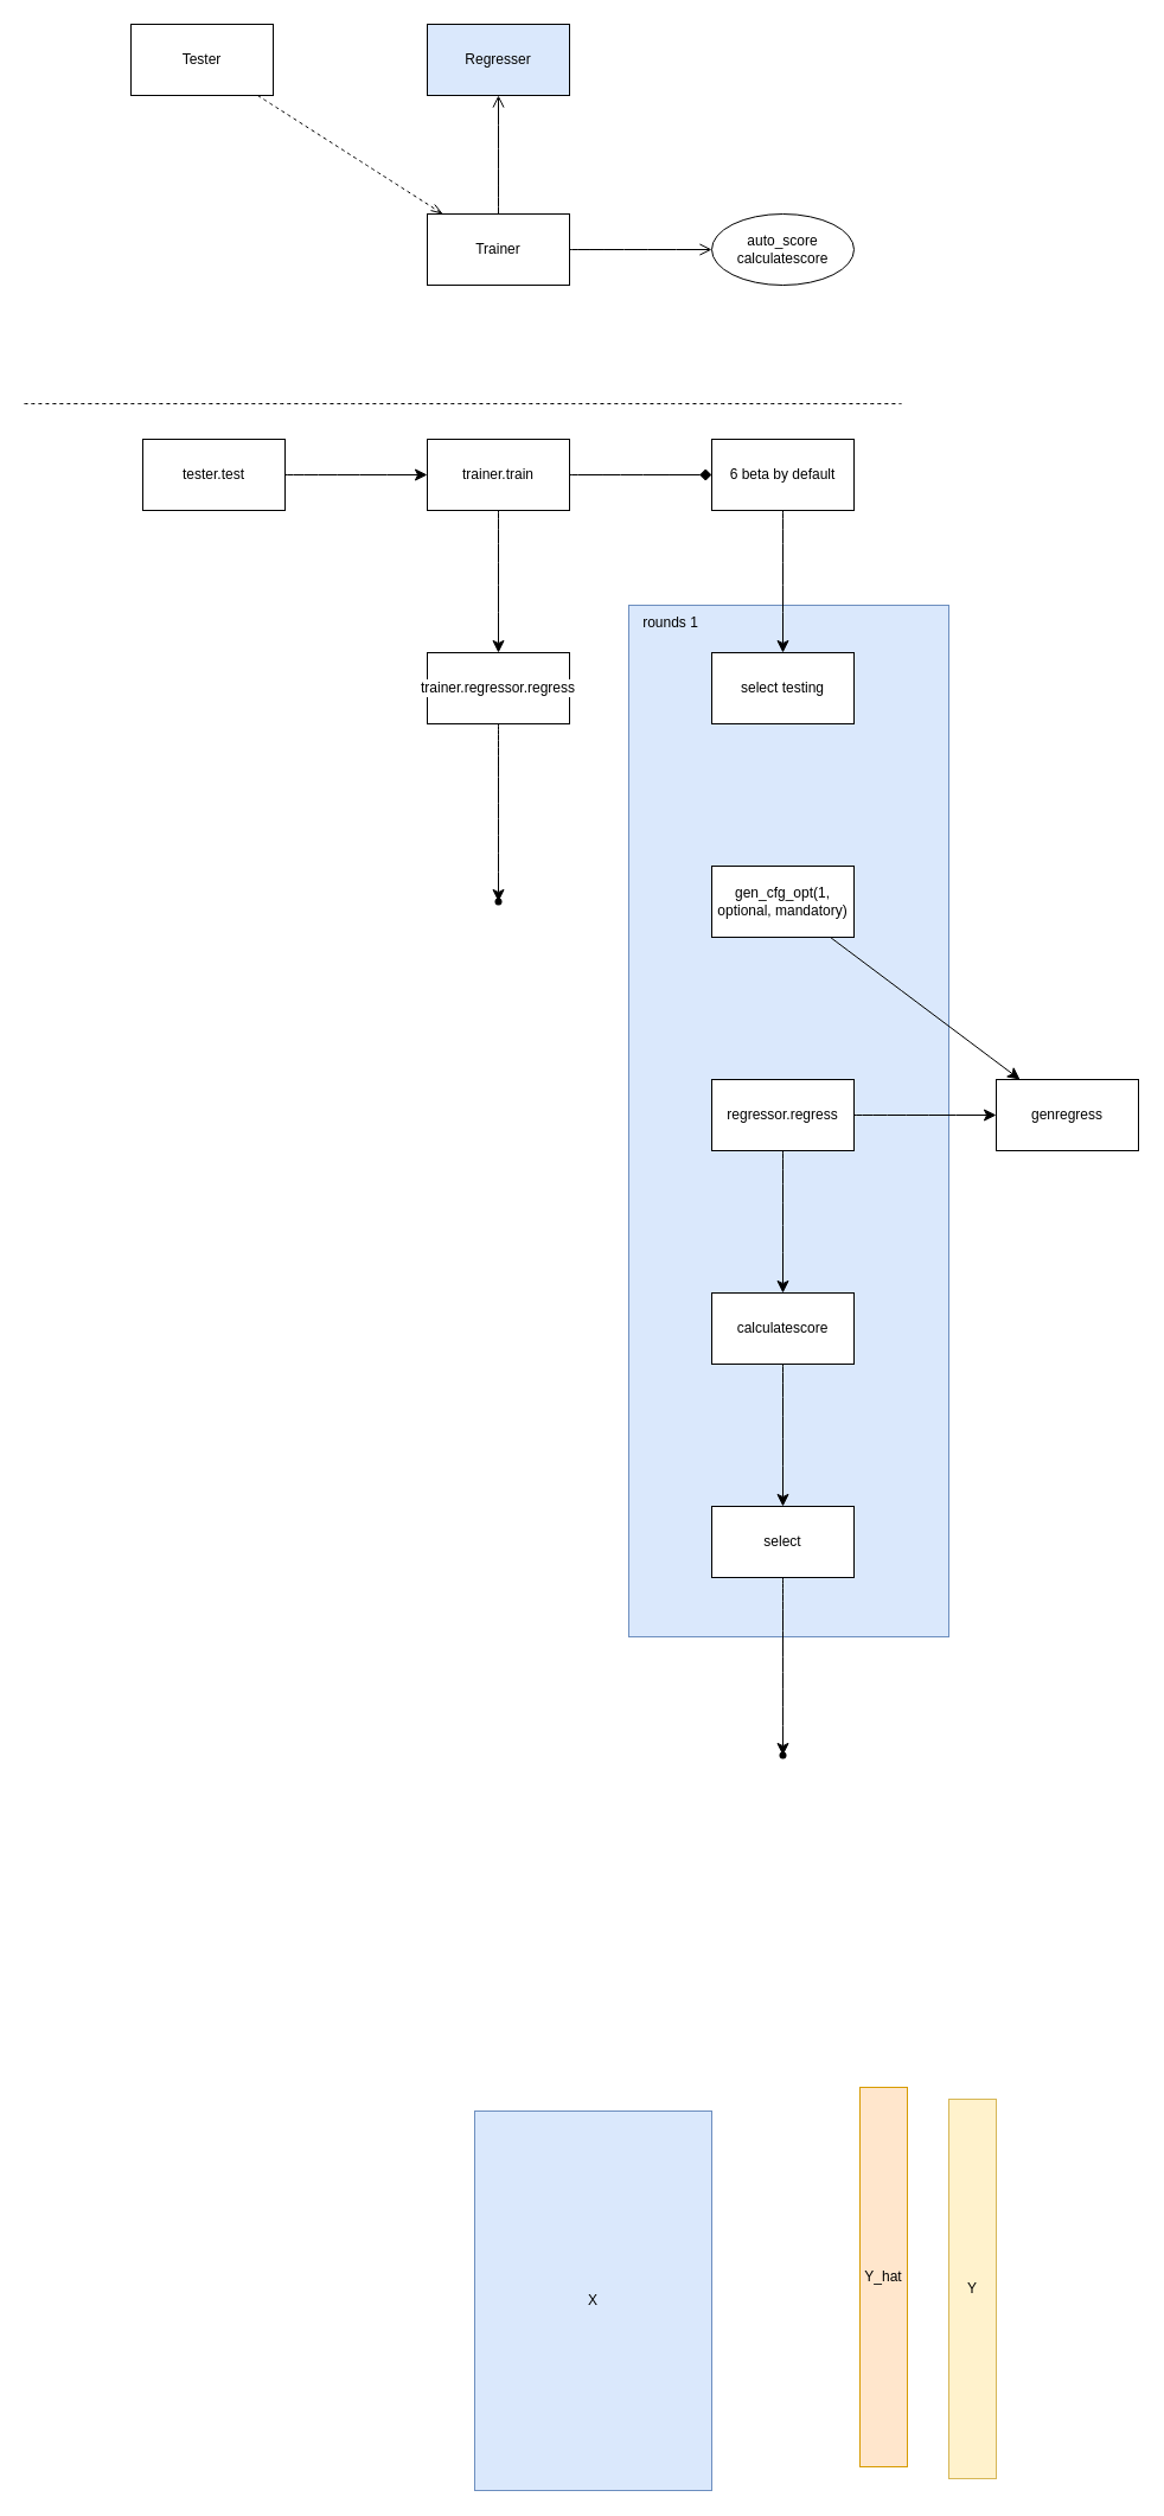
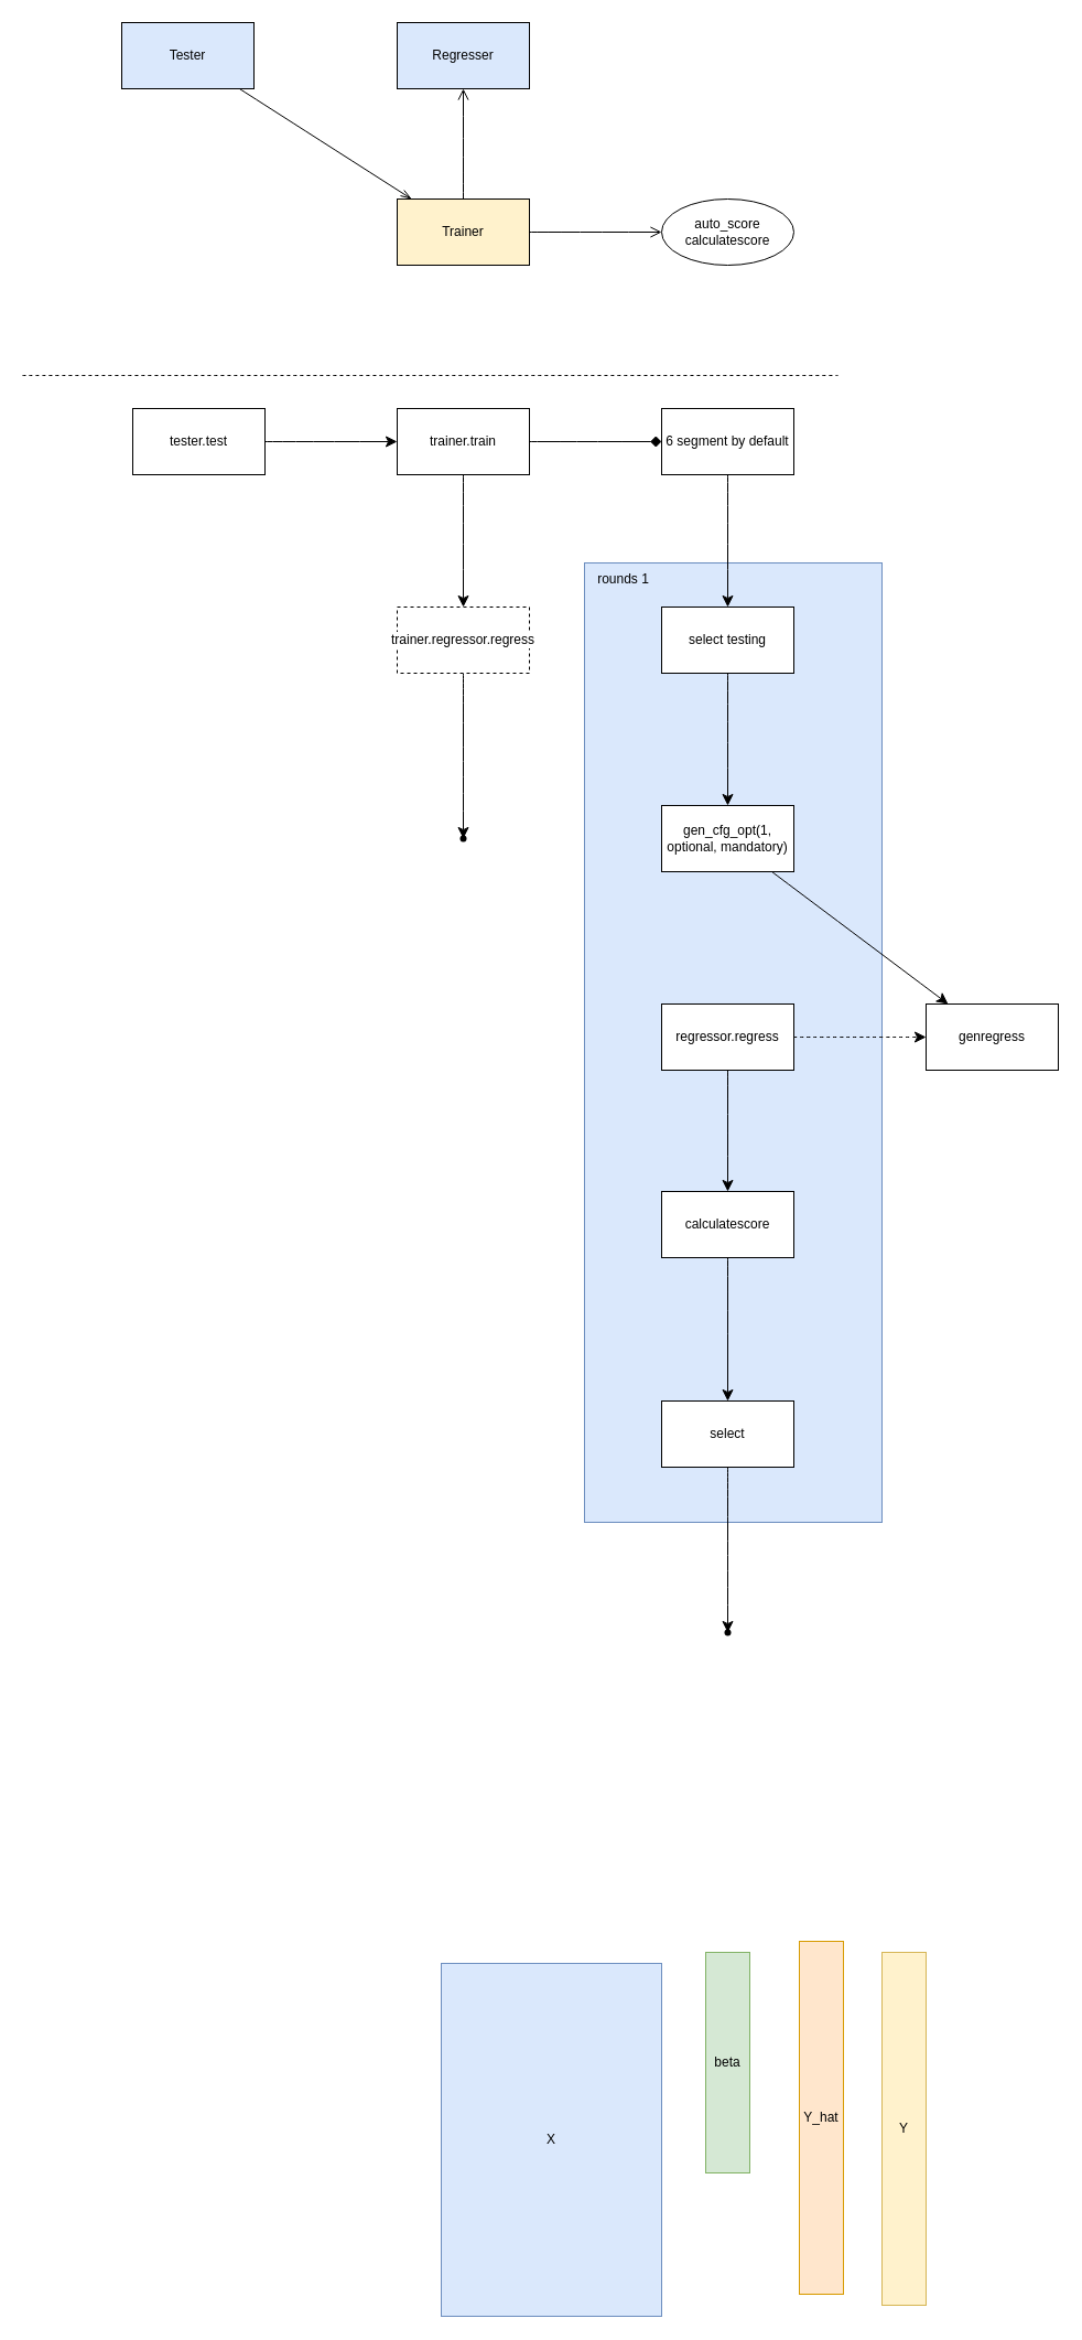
  <mxCell id="0" />
  <mxCell id="1" parent="0" />
  <mxCell id="2" value="" style="rounded=0;whiteSpace=wrap;html=1;strokeColor=#6c8ebf;align=center;verticalAlign=middle;fontFamily=Helvetica;fontSize=12;fillColor=#dae8fc;" vertex="1" parent="1"><mxGeometry x="530" y="510" width="270" height="870" as="geometry" /></mxCell>
  <mxCell id="3" value="Regresser" style="rounded=0;whiteSpace=wrap;html=1;fillColor=#dae8fc;" vertex="1" parent="1"><mxGeometry x="360" y="20" width="120" height="60" as="geometry" /></mxCell>
  <mxCell id="4" style="edgeStyle=none;curved=1;rounded=0;orthogonalLoop=1;jettySize=auto;html=1;fontSize=12;startSize=8;endSize=8;endArrow=open;endFill=0;" edge="1" parent="1" source="6" target="3"><mxGeometry relative="1" as="geometry" /></mxCell>
  <mxCell id="5" value="" style="edgeStyle=none;curved=1;rounded=0;orthogonalLoop=1;jettySize=auto;html=1;fontSize=12;startSize=8;endSize=8;endArrow=open;endFill=0;" edge="1" parent="1" source="6" target="7"><mxGeometry relative="1" as="geometry" /></mxCell>
- <mxCell id="6" value="Trainer" style="rounded=0;whiteSpace=wrap;html=1;" vertex="1" parent="1"><mxGeometry x="360" y="180" width="120" height="60" as="geometry" /></mxCell>
+ <mxCell id="6" value="Trainer" style="rounded=0;whiteSpace=wrap;html=1;fillColor=#fff2cc;" vertex="1" parent="1"><mxGeometry x="360" y="180" width="120" height="60" as="geometry" /></mxCell>
  <mxCell id="7" value="&lt;div&gt;auto_score&lt;br&gt;&lt;/div&gt;&lt;div&gt;calculatescore&lt;/div&gt;" style="ellipse;whiteSpace=wrap;html=1;" vertex="1" parent="1"><mxGeometry x="600" y="180" width="120" height="60" as="geometry" /></mxCell>
- <mxCell id="8" style="edgeStyle=none;curved=1;rounded=0;orthogonalLoop=1;jettySize=auto;html=1;fontSize=12;startSize=8;endSize=8;endArrow=openThin;endFill=0;dashed=1;" edge="1" parent="1" source="9" target="6"><mxGeometry relative="1" as="geometry" /></mxCell>
- <mxCell id="9" value="&lt;div&gt;Tester&lt;/div&gt;" style="rounded=0;whiteSpace=wrap;html=1;" vertex="1" parent="1"><mxGeometry x="110" y="20" width="120" height="60" as="geometry" /></mxCell>
+ <mxCell id="8" style="edgeStyle=none;curved=1;rounded=0;orthogonalLoop=1;jettySize=auto;html=1;fontSize=12;startSize=8;endSize=8;endArrow=openThin;endFill=0;" edge="1" parent="1" source="9" target="6"><mxGeometry relative="1" as="geometry" /></mxCell>
+ <mxCell id="9" value="&lt;div&gt;Tester&lt;/div&gt;" style="rounded=0;whiteSpace=wrap;html=1;fillColor=#dae8fc;" vertex="1" parent="1"><mxGeometry x="110" y="20" width="120" height="60" as="geometry" /></mxCell>
  <mxCell id="10" value="" style="endArrow=none;dashed=1;html=1;rounded=0;fontSize=12;startSize=8;endSize=8;curved=1;" edge="1" parent="1"><mxGeometry width="50" height="50" relative="1" as="geometry"><mxPoint x="20" y="340" as="sourcePoint" /><mxPoint x="760" y="340" as="targetPoint" /></mxGeometry></mxCell>
  <mxCell id="11" value="" style="edgeStyle=none;curved=1;rounded=0;orthogonalLoop=1;jettySize=auto;html=1;fontSize=12;startSize=8;endSize=8;" edge="1" parent="1" source="12" target="15"><mxGeometry relative="1" as="geometry" /></mxCell>
  <mxCell id="12" value="tester.test" style="rounded=0;whiteSpace=wrap;html=1;" vertex="1" parent="1"><mxGeometry x="120" y="370" width="120" height="60" as="geometry" /></mxCell>
  <mxCell id="13" value="" style="edgeStyle=none;curved=1;rounded=0;orthogonalLoop=1;jettySize=auto;html=1;fontSize=12;startSize=8;endSize=8;" edge="1" parent="1" source="15" target="17"><mxGeometry relative="1" as="geometry" /></mxCell>
  <mxCell id="14" value="" style="edgeStyle=none;curved=1;rounded=0;orthogonalLoop=1;jettySize=auto;html=1;fontSize=12;startSize=8;endSize=8;endArrow=diamond;" edge="1" parent="1" source="15" target="20"><mxGeometry relative="1" as="geometry" /></mxCell>
  <mxCell id="15" value="trainer.train" style="whiteSpace=wrap;html=1;rounded=0;" vertex="1" parent="1"><mxGeometry x="360" y="370" width="120" height="60" as="geometry" /></mxCell>
  <mxCell id="16" value="" style="edgeStyle=none;curved=1;rounded=0;orthogonalLoop=1;jettySize=auto;html=1;fontSize=12;startSize=8;endSize=8;" edge="1" parent="1" source="17" target="18"><mxGeometry relative="1" as="geometry" /></mxCell>
- <mxCell id="17" value="trainer.regressor.regress" style="whiteSpace=wrap;html=1;rounded=0;labelBackgroundColor=default;" vertex="1" parent="1"><mxGeometry x="360" y="550" width="120" height="60" as="geometry" /></mxCell>
+ <mxCell id="17" value="trainer.regressor.regress" style="whiteSpace=wrap;html=1;rounded=0;labelBackgroundColor=default;dashed=1;" vertex="1" parent="1"><mxGeometry x="360" y="550" width="120" height="60" as="geometry" /></mxCell>
  <mxCell id="18" value="" style="shape=waypoint;sketch=0;size=6;pointerEvents=1;points=[];fillColor=default;resizable=0;rotatable=0;perimeter=centerPerimeter;snapToPoint=1;rounded=0;labelBackgroundColor=default;" vertex="1" parent="1"><mxGeometry x="410" y="750" width="20" height="20" as="geometry" /></mxCell>
  <mxCell id="19" value="" style="edgeStyle=none;curved=1;rounded=0;orthogonalLoop=1;jettySize=auto;html=1;fontFamily=Helvetica;fontSize=12;fontColor=default;startSize=8;endSize=8;" edge="1" parent="1" source="20" target="22"><mxGeometry relative="1" as="geometry" /></mxCell>
- <mxCell id="20" value="6 beta by default" style="whiteSpace=wrap;html=1;rounded=0;" vertex="1" parent="1"><mxGeometry x="600" y="370" width="120" height="60" as="geometry" /></mxCell>
+ <mxCell id="20" value="6 segment by default" style="whiteSpace=wrap;html=1;rounded=0;" vertex="1" parent="1"><mxGeometry x="600" y="370" width="120" height="60" as="geometry" /></mxCell>
+ <mxCell id="21" value="" style="edgeStyle=none;curved=1;rounded=0;orthogonalLoop=1;jettySize=auto;html=1;fontFamily=Helvetica;fontSize=12;fontColor=default;startSize=8;endSize=8;" edge="1" parent="1" source="22" target="33"><mxGeometry relative="1" as="geometry" /></mxCell>
  <mxCell id="22" value="select testing" style="whiteSpace=wrap;html=1;rounded=0;" vertex="1" parent="1"><mxGeometry x="600" y="550" width="120" height="60" as="geometry" /></mxCell>
  <mxCell id="23" value="" style="edgeStyle=none;curved=1;rounded=0;orthogonalLoop=1;jettySize=auto;html=1;fontFamily=Helvetica;fontSize=12;fontColor=default;startSize=8;endSize=8;" edge="1" parent="1" source="25" target="27"><mxGeometry relative="1" as="geometry" /></mxCell>
- <mxCell id="24" value="" style="edgeStyle=none;curved=1;rounded=0;orthogonalLoop=1;jettySize=auto;html=1;fontFamily=Helvetica;fontSize=12;fontColor=default;startSize=8;endSize=8;" edge="1" parent="1" source="25" target="31"><mxGeometry relative="1" as="geometry" /></mxCell>
+ <mxCell id="24" value="" style="edgeStyle=none;curved=1;rounded=0;orthogonalLoop=1;jettySize=auto;html=1;fontFamily=Helvetica;fontSize=12;fontColor=default;startSize=8;endSize=8;dashed=1;" edge="1" parent="1" source="25" target="31"><mxGeometry relative="1" as="geometry" /></mxCell>
  <mxCell id="25" value="regressor.regress" style="whiteSpace=wrap;html=1;rounded=0;" vertex="1" parent="1"><mxGeometry x="600" y="910" width="120" height="60" as="geometry" /></mxCell>
  <mxCell id="26" value="" style="edgeStyle=none;curved=1;rounded=0;orthogonalLoop=1;jettySize=auto;html=1;fontFamily=Helvetica;fontSize=12;fontColor=default;startSize=8;endSize=8;" edge="1" parent="1" source="27" target="29"><mxGeometry relative="1" as="geometry" /></mxCell>
- <mxCell id="27" value="calculatescore" style="whiteSpace=wrap;html=1;rounded=0;" vertex="1" parent="1"><mxGeometry x="600" y="1090" width="120" height="60" as="geometry" /></mxCell>
+ <mxCell id="27" value="calculatescore" style="whiteSpace=wrap;html=1;rounded=0;" vertex="1" parent="1"><mxGeometry x="600" y="1080" width="120" height="60" as="geometry" /></mxCell>
  <mxCell id="28" value="" style="edgeStyle=none;curved=1;rounded=0;orthogonalLoop=1;jettySize=auto;html=1;fontFamily=Helvetica;fontSize=12;fontColor=default;startSize=8;endSize=8;" edge="1" parent="1" source="29" target="30"><mxGeometry relative="1" as="geometry" /></mxCell>
  <mxCell id="29" value="select" style="whiteSpace=wrap;html=1;rounded=0;" vertex="1" parent="1"><mxGeometry x="600" y="1270" width="120" height="60" as="geometry" /></mxCell>
  <mxCell id="30" value="" style="shape=waypoint;sketch=0;size=6;pointerEvents=1;points=[];fillColor=default;resizable=0;rotatable=0;perimeter=centerPerimeter;snapToPoint=1;rounded=0;" vertex="1" parent="1"><mxGeometry x="650" y="1470" width="20" height="20" as="geometry" /></mxCell>
  <mxCell id="31" value="genregress" style="whiteSpace=wrap;html=1;rounded=0;" vertex="1" parent="1"><mxGeometry x="840" y="910" width="120" height="60" as="geometry" /></mxCell>
  <mxCell id="32" value="" style="edgeStyle=none;curved=1;rounded=0;orthogonalLoop=1;jettySize=auto;html=1;fontFamily=Helvetica;fontSize=12;fontColor=default;startSize=8;endSize=8;" edge="1" parent="1" source="33" target="31"><mxGeometry relative="1" as="geometry" /></mxCell>
  <mxCell id="33" value="gen_cfg_opt(1, optional, mandatory)" style="whiteSpace=wrap;html=1;rounded=0;" vertex="1" parent="1"><mxGeometry x="600" y="730" width="120" height="60" as="geometry" /></mxCell>
  <mxCell id="34" value="&lt;div&gt;rounds 1&lt;/div&gt;" style="text;html=1;align=center;verticalAlign=middle;resizable=0;points=[];autosize=1;strokeColor=none;fillColor=none;fontSize=12;fontFamily=Helvetica;fontColor=default;" vertex="1" parent="1"><mxGeometry x="530" y="510" width="70" height="30" as="geometry" /></mxCell>
  <mxCell id="35" value="Y_hat" style="rounded=0;whiteSpace=wrap;html=1;strokeColor=#d79b00;align=center;verticalAlign=middle;fontFamily=Helvetica;fontSize=12;fillColor=#ffe6cc;" vertex="1" parent="1"><mxGeometry x="725" y="1760" width="40" height="320" as="geometry" /></mxCell>
  <mxCell id="36" value="X" style="rounded=0;whiteSpace=wrap;html=1;strokeColor=#6c8ebf;align=center;verticalAlign=middle;fontFamily=Helvetica;fontSize=12;fillColor=#dae8fc;" vertex="1" parent="1"><mxGeometry x="400" y="1780" width="200" height="320" as="geometry" /></mxCell>
+ <mxCell id="37" value="beta" style="rounded=0;whiteSpace=wrap;html=1;strokeColor=#82b366;align=center;verticalAlign=middle;fontFamily=Helvetica;fontSize=12;fillColor=#d5e8d4;" vertex="1" parent="1"><mxGeometry x="640" y="1770" width="40" height="200" as="geometry" /></mxCell>
  <mxCell id="38" value="Y" style="rounded=0;whiteSpace=wrap;html=1;strokeColor=#d6b656;align=center;verticalAlign=middle;fontFamily=Helvetica;fontSize=12;fillColor=#fff2cc;" vertex="1" parent="1"><mxGeometry x="800" y="1770" width="40" height="320" as="geometry" /></mxCell>
